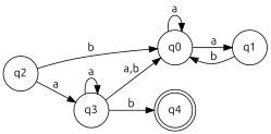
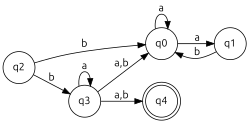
  digraph {
    fontname=Ubuntu
    rankdir=LR
    node [fontname=Ubuntu shape=circle]
    edge [fontname=Ubuntu]
    q4 [shape=doublecircle]
    q0
    q1
    q2
    q3
    q0 -> q0 [label=a]
    q0 -> q1 [label=a]
    q1 -> q0 [label=b]
    q2 -> q0 [label=b]
-   q2 -> q3 [label=a]
-   q3 -> q4 [label=b]
+   q2 -> q3 [label=b]
+   q3 -> q4 [label="a,b"]
    q3 -> q0 [label="a,b"]
    q3 -> q3 [label=a]
  }
